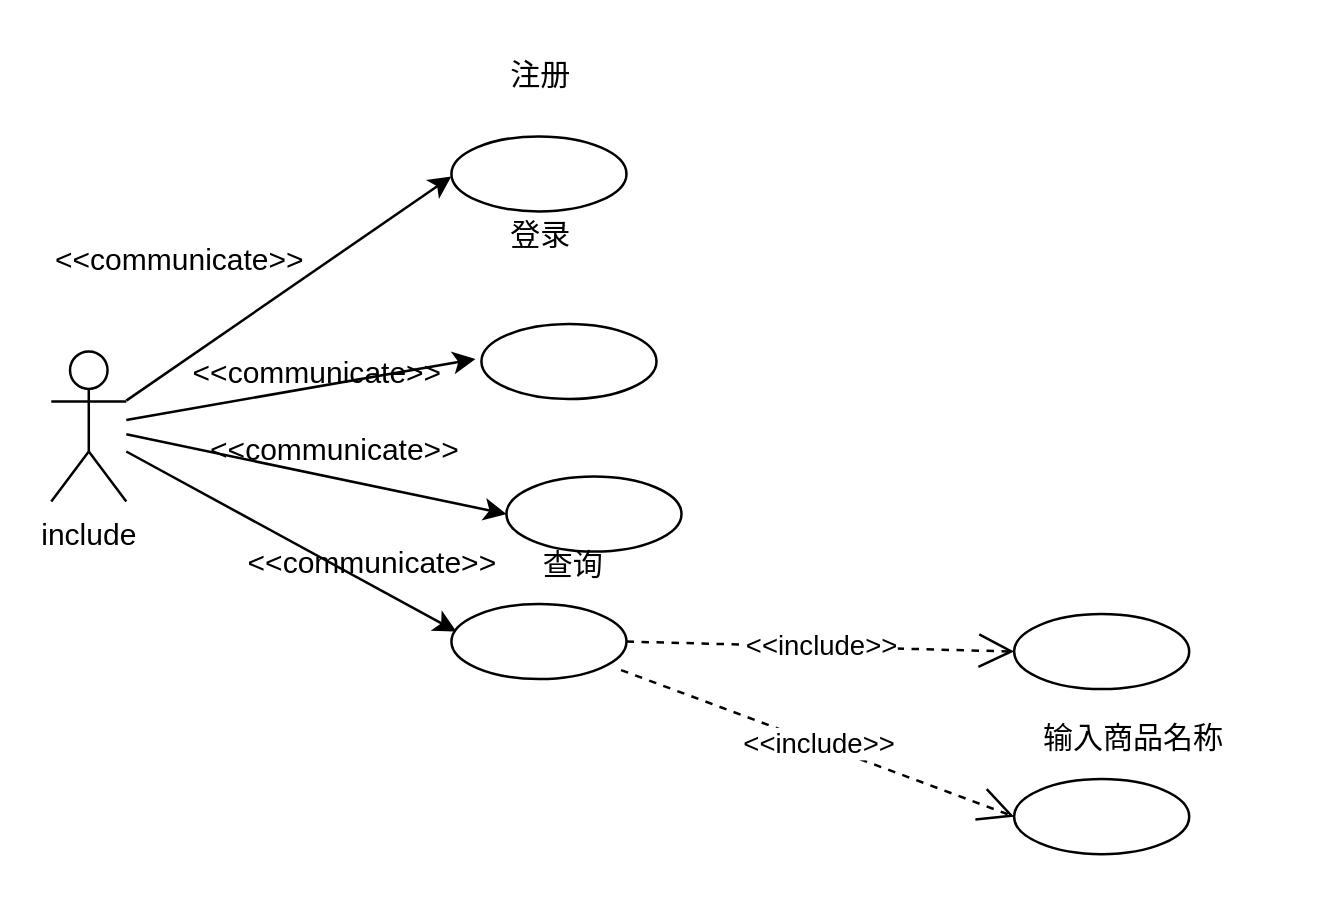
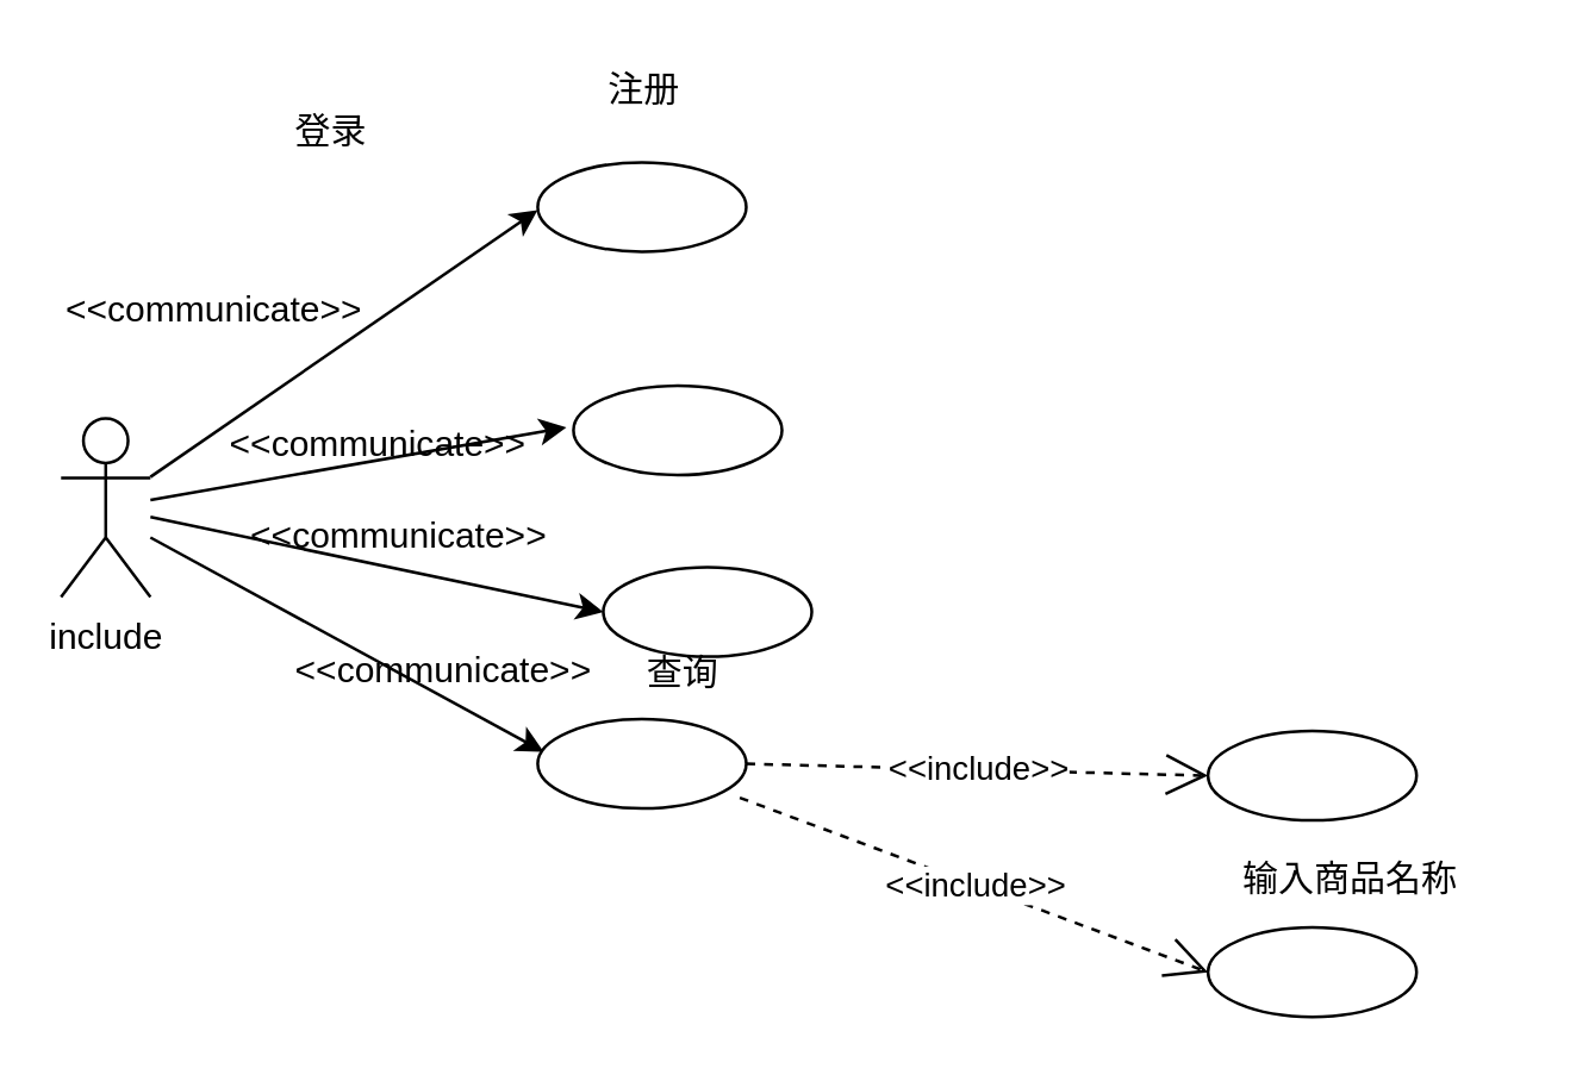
  <mxCell id="0" />
  <mxCell id="1" parent="0" />
  <mxCell id="2" parent="1" style="rounded=0;orthogonalLoop=1;jettySize=auto;html=1;" edge="1" source="5"><mxGeometry as="geometry" relative="1"><mxPoint as="targetPoint" y="70" x="180" /></mxGeometry></mxCell>
  <mxCell id="3" parent="1" style="edgeStyle=none;rounded=0;orthogonalLoop=1;jettySize=auto;html=1;entryX=1.042;entryY=0.2;entryDx=0;entryDy=0;entryPerimeter=0;" edge="1" source="5" target="13"><mxGeometry as="geometry" relative="1"><mxPoint as="targetPoint" y="160" x="180" /></mxGeometry></mxCell>
  <mxCell id="4" parent="1" style="edgeStyle=none;rounded=0;orthogonalLoop=1;jettySize=auto;html=1;entryX=0;entryY=0.5;entryDx=0;entryDy=0;" edge="1" source="5" target="10"><mxGeometry as="geometry" relative="1"><mxPoint as="targetPoint" y="240" x="170" /></mxGeometry></mxCell>
  <mxCell id="5" value="include" parent="1" style="shape=umlActor;verticalLabelPosition=bottom;labelBackgroundColor=#ffffff;verticalAlign=top;html=1;outlineConnect=0;" vertex="1"><mxGeometry as="geometry" y="140" x="20" width="30" height="60" /></mxCell>
  <mxCell id="6" value="" parent="1" style="ellipse;whiteSpace=wrap;html=1;" vertex="1"><mxGeometry as="geometry" y="54" x="180" width="70" height="30" /></mxCell>
- <mxCell id="7" value="登录&lt;br&gt;" parent="1" style="text;html=1;resizable=0;points=[];autosize=1;align=left;verticalAlign=top;spacingTop=-4;" vertex="1"><mxGeometry as="geometry" y="84" x="202" width="40" height="20" /></mxCell>
+ <mxCell id="7" value="登录&lt;br&gt;" parent="1" style="text;html=1;resizable=0;points=[];autosize=1;align=left;verticalAlign=top;spacingTop=-4;" vertex="1"><mxGeometry x="97" y="34" as="geometry" width="40" height="20" /></mxCell>
  <mxCell id="8" value="" parent="1" style="ellipse;whiteSpace=wrap;html=1;" vertex="1"><mxGeometry as="geometry" y="129" x="192" width="70" height="30" /></mxCell>
  <mxCell id="9" value="注册&lt;br&gt;" parent="1" style="text;html=1;resizable=0;points=[];autosize=1;align=left;verticalAlign=top;spacingTop=-4;" vertex="1"><mxGeometry x="202" y="20" as="geometry" width="40" height="20" /></mxCell>
  <mxCell id="10" value="" parent="1" style="ellipse;whiteSpace=wrap;html=1;" vertex="1"><mxGeometry as="geometry" y="190" x="202" width="70" height="30" /></mxCell>
  <mxCell id="11" value="查询" parent="1" style="text;html=1;resizable=0;points=[];autosize=1;align=left;verticalAlign=top;spacingTop=-4;" vertex="1"><mxGeometry as="geometry" y="215.5" x="215" width="40" height="20" /></mxCell>
  <mxCell id="12" value="&amp;lt;&amp;lt;communicate&amp;gt;&amp;gt;&lt;br&gt;" parent="1" style="text;html=1;resizable=0;points=[];autosize=1;align=left;verticalAlign=top;spacingTop=-4;" vertex="1"><mxGeometry as="geometry" y="94" x="20" width="110" height="20" /></mxCell>
  <mxCell id="13" value="&amp;lt;&amp;lt;communicate&amp;gt;&amp;gt;&lt;br&gt;" parent="1" style="text;html=1;resizable=0;points=[];autosize=1;align=left;verticalAlign=top;spacingTop=-4;" vertex="1"><mxGeometry as="geometry" y="139" x="75" width="110" height="20" /></mxCell>
  <mxCell id="14" value="&amp;lt;&amp;lt;communicate&amp;gt;&amp;gt;&lt;br&gt;" parent="1" style="text;html=1;resizable=0;points=[];autosize=1;align=left;verticalAlign=top;spacingTop=-4;" vertex="1"><mxGeometry as="geometry" y="170" x="82" width="110" height="20" /></mxCell>
  <mxCell id="15" parent="1" style="edgeStyle=none;rounded=0;orthogonalLoop=1;jettySize=auto;html=1;" edge="1"><mxGeometry as="geometry" relative="1"><mxPoint as="targetPoint" y="252" x="182" /><mxPoint as="sourcePoint" y="180" x="50" /></mxGeometry></mxCell>
  <mxCell id="16" value="" parent="1" style="ellipse;whiteSpace=wrap;html=1;" vertex="1"><mxGeometry as="geometry" y="241" x="180" width="70" height="30" /></mxCell>
  <mxCell id="17" value="&amp;lt;&amp;lt;communicate&amp;gt;&amp;gt;&lt;br&gt;" parent="1" style="text;html=1;resizable=0;points=[];autosize=1;align=left;verticalAlign=top;spacingTop=-4;" vertex="1"><mxGeometry as="geometry" y="215" x="97" width="110" height="20" /></mxCell>
  <mxCell id="18" value="" parent="1" style="ellipse;whiteSpace=wrap;html=1;" vertex="1"><mxGeometry as="geometry" y="245" x="405" width="70" height="30" /></mxCell>
  <mxCell id="19" value="输入商品名称&lt;br&gt;" parent="1" style="text;html=1;resizable=0;points=[];autosize=1;align=left;verticalAlign=top;spacingTop=-4;" vertex="1"><mxGeometry x="415" y="285" as="geometry" width="90" height="20" /></mxCell>
  <mxCell id="20" value="" parent="1" style="ellipse;whiteSpace=wrap;html=1;" vertex="1"><mxGeometry as="geometry" y="311" x="405" width="70" height="30" /></mxCell>
  <mxCell id="21" value="&amp;lt;&amp;lt;include&amp;gt;&amp;gt;&lt;br&gt;" parent="1" style="endArrow=open;endSize=12;dashed=1;html=1;entryX=0;entryY=0.5;entryDx=0;entryDy=0;exitX=1;exitY=0.5;exitDx=0;exitDy=0;" edge="1" source="16" target="18"><mxGeometry as="geometry" relative="1" width="160"><mxPoint as="sourcePoint" y="380" x="-30" /><mxPoint as="targetPoint" y="370" x="300" /></mxGeometry></mxCell>
  <mxCell id="22" value="&amp;lt;&amp;lt;include&amp;gt;&amp;gt;&lt;br&gt;" parent="1" style="endArrow=open;endSize=12;dashed=1;html=1;entryX=0;entryY=0.5;entryDx=0;entryDy=0;exitX=0.969;exitY=0.88;exitDx=0;exitDy=0;exitPerimeter=0;" edge="1" source="16" target="20"><mxGeometry as="geometry" relative="1" width="160"><mxPoint as="sourcePoint" y="380" x="-30" /><mxPoint as="targetPoint" y="380" x="130" /></mxGeometry></mxCell>
